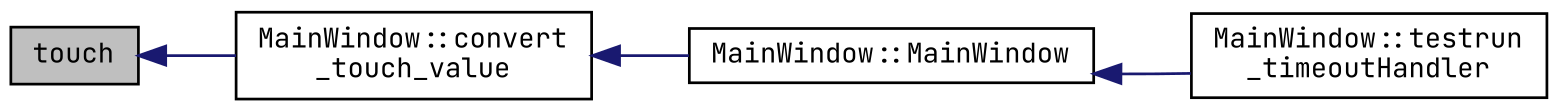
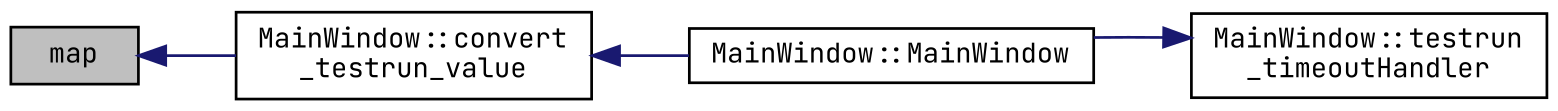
  digraph {
    fontname="JetBrains Mono"
    rankdir=LR
    node [color=black fillcolor=white fontname="JetBrains Mono" fontsize=10 shape=record style=filled]
    edge [color=midnightblue dir=back fontname="JetBrains Mono" fontsize=10 labelfontname=Helvetica labelfontsize=10 style=solid]
-   n1 [fillcolor=grey75 fontcolor=black height=0.2 label=touch width=0.4]
-   n2 [height=0.2 label="MainWindow::convert\l_touch_value" width=0.4]
+   n1 [fillcolor=grey75 fontcolor=black height=0.2 label=map width=0.4]
+   n2 [height=0.2 label="MainWindow::convert\l_testrun_value" width=0.4]
    n3 [height=0.2 label="MainWindow::MainWindow" width=0.4]
    n4 [height=0.2 label="MainWindow::testrun\l_timeoutHandler" width=0.4]
    n1 -> n2
    n2 -> n3
-   n3 -> n4
+   n4 -> n3
  }
